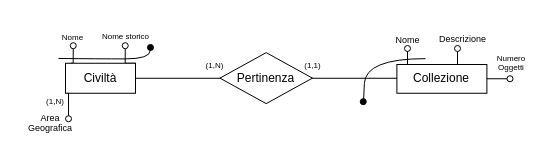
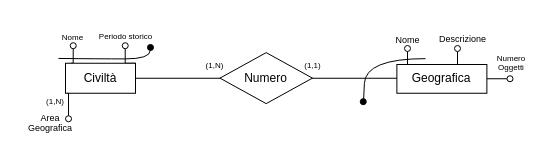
  <mxCell id="0" />
  <mxCell id="1" parent="0" />
- <mxCell id="2" value="&lt;font style=&quot;font-size: 8px;&quot;&gt;Nome storico&lt;/font&gt;" style="text;html=1;align=center;verticalAlign=middle;whiteSpace=wrap;rounded=0;" vertex="1" parent="1"><mxGeometry x="90.11" y="20.63" width="71" height="29" as="geometry" /></mxCell>
+ <mxCell id="2" value="&lt;font style=&quot;font-size: 8px;&quot;&gt;Periodo storico&lt;/font&gt;" style="text;html=1;align=center;verticalAlign=middle;whiteSpace=wrap;rounded=0;" vertex="1" parent="1"><mxGeometry x="90.11" y="20.63" width="71" height="29" as="geometry" /></mxCell>
  <mxCell id="3" value="&lt;font style=&quot;font-size: 8px;&quot;&gt;Nome&lt;/font&gt;" style="text;html=1;align=center;verticalAlign=middle;whiteSpace=wrap;rounded=0;" vertex="1" parent="1"><mxGeometry x="40.55" y="20.63" width="63" height="30" as="geometry" /></mxCell>
  <mxCell id="4" value="&lt;span style=&quot;font-size: 8px;&quot;&gt;(1&lt;/span&gt;&lt;span style=&quot;font-size: 8px; background-color: initial;&quot;&gt;,N)&lt;/span&gt;" style="text;html=1;align=center;verticalAlign=middle;whiteSpace=wrap;rounded=1;strokeColor=none;glass=0;" vertex="1" parent="1"><mxGeometry x="202.99" y="61" width="22.5" height="6.75" as="geometry" /></mxCell>
  <mxCell id="5" value="&lt;font style=&quot;font-size: 8px;&quot;&gt;(1,1)&lt;/font&gt;" style="text;html=1;align=center;verticalAlign=middle;whiteSpace=wrap;rounded=1;strokeColor=none;glass=0;" vertex="1" parent="1"><mxGeometry x="300.69" y="61" width="22.5" height="6.75" as="geometry" /></mxCell>
  <mxCell id="6" style="edgeStyle=orthogonalEdgeStyle;rounded=0;orthogonalLoop=1;jettySize=auto;html=1;exitX=0.25;exitY=0;exitDx=0;exitDy=0;entryX=0.5;entryY=1;entryDx=0;entryDy=0;endArrow=oval;endFill=0;" edge="1" parent="1"><mxGeometry relative="1" as="geometry"><mxPoint x="72.74" y="45.21" as="targetPoint" /><mxPoint x="70.12" y="62.71" as="sourcePoint" /></mxGeometry></mxCell>
  <mxCell id="7" style="edgeStyle=orthogonalEdgeStyle;rounded=0;orthogonalLoop=1;jettySize=auto;html=1;exitX=1;exitY=0;exitDx=0;exitDy=0;entryX=0.25;entryY=1;entryDx=0;entryDy=0;endArrow=oval;endFill=0;" edge="1" parent="1" source="8"><mxGeometry relative="1" as="geometry"><mxPoint x="124.74" y="45.21" as="targetPoint" /><mxPoint x="137.62" y="62.71" as="sourcePoint" /></mxGeometry></mxCell>
  <mxCell id="8" value="Civiltà" style="whiteSpace=wrap;html=1;align=center;" vertex="1" parent="1"><mxGeometry x="65" y="62.75" width="70" height="30" as="geometry" /></mxCell>
  <mxCell id="9" value="" style="curved=1;endArrow=oval;html=1;rounded=0;entryX=0.642;entryY=0.924;entryDx=0;entryDy=0;entryPerimeter=0;endFill=1;" edge="1" parent="1"><mxGeometry width="50" height="50" relative="1" as="geometry"><mxPoint x="57.99" y="57.95" as="sourcePoint" /><mxPoint x="149.99" y="46.95" as="targetPoint" /><Array as="points"><mxPoint x="99.44" y="58.4" /><mxPoint x="149.44" y="58.4" /></Array></mxGeometry></mxCell>
  <mxCell id="10" value="&lt;font style=&quot;font-size: 8px;&quot;&gt;(1,N)&lt;/font&gt;" style="text;html=1;align=center;verticalAlign=middle;whiteSpace=wrap;rounded=1;strokeColor=none;glass=0;" vertex="1" parent="1"><mxGeometry x="30" y="92.75" width="50" height="15" as="geometry" /></mxCell>
  <mxCell id="11" value="&lt;p style=&quot;line-height: 70%;&quot;&gt;&lt;font style=&quot;font-size: 9px;&quot;&gt;Area Geografica&lt;/font&gt;&lt;/p&gt;" style="text;html=1;align=center;verticalAlign=middle;whiteSpace=wrap;rounded=0;" vertex="1" parent="1"><mxGeometry x="20" y="106.75" width="60" height="30" as="geometry" /></mxCell>
  <mxCell id="12" style="edgeStyle=orthogonalEdgeStyle;rounded=0;orthogonalLoop=1;jettySize=auto;html=1;exitX=0.25;exitY=1;exitDx=0;exitDy=0;endArrow=oval;endFill=0;" edge="1" parent="1"><mxGeometry relative="1" as="geometry"><mxPoint x="66.95" y="92.75" as="sourcePoint" /><mxPoint x="68.04" y="118.25" as="targetPoint" /></mxGeometry></mxCell>
  <mxCell id="13" value="" style="endArrow=none;html=1;rounded=0;entryX=1;entryY=0.5;entryDx=0;entryDy=0;exitX=0;exitY=0.5;exitDx=0;exitDy=0;" edge="1" parent="1" target="8"><mxGeometry width="50" height="50" relative="1" as="geometry"><mxPoint x="403.19" y="77.75" as="sourcePoint" /><mxPoint x="204.9" y="62.75" as="targetPoint" /></mxGeometry></mxCell>
- <mxCell id="14" value="Pertinenza" style="shape=rhombus;perimeter=rhombusPerimeter;whiteSpace=wrap;html=1;align=center;" vertex="1" parent="1"><mxGeometry x="219.44" y="52.13" width="92.5" height="51" as="geometry" /></mxCell>
+ <mxCell id="14" value="Numero" style="shape=rhombus;perimeter=rhombusPerimeter;whiteSpace=wrap;html=1;align=center;" vertex="1" parent="1"><mxGeometry x="219.44" y="52.13" width="92.5" height="51" as="geometry" /></mxCell>
  <mxCell id="15" value="&lt;font style=&quot;font-size: 9px;&quot;&gt;Descrizione&lt;/font&gt;" style="text;html=1;align=center;verticalAlign=middle;whiteSpace=wrap;rounded=0;" vertex="1" parent="1"><mxGeometry x="445.13" y="30.37" width="35" height="15" as="geometry" /></mxCell>
  <mxCell id="16" value="&lt;font style=&quot;font-size: 9px;&quot;&gt;Nome&lt;/font&gt;" style="text;html=1;align=center;verticalAlign=middle;whiteSpace=wrap;rounded=0;" vertex="1" parent="1"><mxGeometry x="390" y="30.37" width="35" height="17" as="geometry" /></mxCell>
- <mxCell id="17" value="Collezione" style="whiteSpace=wrap;html=1;align=center;" vertex="1" parent="1"><mxGeometry x="396.38" y="64" width="90" height="28.75" as="geometry" /></mxCell>
+ <mxCell id="17" value="Geografica" style="whiteSpace=wrap;html=1;align=center;" vertex="1" parent="1"><mxGeometry x="396.38" y="64" width="90" height="28.75" as="geometry" /></mxCell>
  <mxCell id="18" style="edgeStyle=orthogonalEdgeStyle;rounded=0;orthogonalLoop=1;jettySize=auto;html=1;exitX=0.75;exitY=0;exitDx=0;exitDy=0;endArrow=oval;endFill=0;" edge="1" parent="1"><mxGeometry relative="1" as="geometry"><mxPoint x="409.01" y="63.99" as="sourcePoint" /><mxPoint x="407.01" y="47.99" as="targetPoint" /></mxGeometry></mxCell>
  <mxCell id="19" style="edgeStyle=orthogonalEdgeStyle;rounded=0;orthogonalLoop=1;jettySize=auto;html=1;exitX=0.75;exitY=0;exitDx=0;exitDy=0;endArrow=oval;endFill=0;" edge="1" parent="1"><mxGeometry relative="1" as="geometry"><mxPoint x="459.01" y="64" as="sourcePoint" /><mxPoint x="457.01" y="48" as="targetPoint" /></mxGeometry></mxCell>
  <mxCell id="20" style="edgeStyle=orthogonalEdgeStyle;rounded=0;orthogonalLoop=1;jettySize=auto;html=1;exitX=1;exitY=0.5;exitDx=0;exitDy=0;endArrow=oval;endFill=0;" edge="1" parent="1"><mxGeometry relative="1" as="geometry"><mxPoint x="486.38" y="78.26" as="sourcePoint" /><mxPoint x="509.5" y="78.26" as="targetPoint" /></mxGeometry></mxCell>
  <mxCell id="21" value="&lt;font style=&quot;font-size: 8px;&quot;&gt;Numero&lt;/font&gt;&lt;div style=&quot;line-height: 40%;&quot;&gt;&lt;font style=&quot;font-size: 8px;&quot;&gt;Oggetti&lt;/font&gt;&lt;/div&gt;" style="text;html=1;align=center;verticalAlign=middle;whiteSpace=wrap;rounded=1;strokeColor=none;" vertex="1" parent="1"><mxGeometry x="490.76" y="50.87" width="40" height="18" as="geometry" /></mxCell>
  <mxCell id="22" value="" style="curved=1;endArrow=oval;html=1;rounded=0;endFill=1;" edge="1" parent="1"><mxGeometry width="50" height="50" relative="1" as="geometry"><mxPoint x="425" y="58.15" as="sourcePoint" /><mxPoint x="362.75" y="101.15" as="targetPoint" /><Array as="points"><mxPoint x="365" y="58.15" /><mxPoint x="362.75" y="107.75" /></Array></mxGeometry></mxCell>
